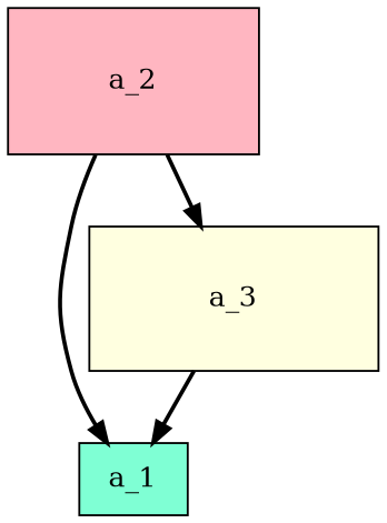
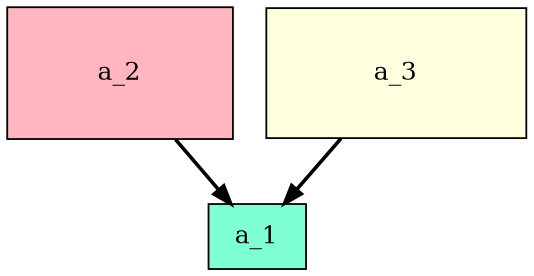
  digraph {
    node [shape=rectangle style=filled]
    edge [style=bold]
    a_1 [fillcolor=aquamarine margin=0]
    a_2 [fillcolor=lightpink margin="0.7,0.4"]
    a_3 [fillcolor=lightyellow height=1 width=2]
    a_2 -> a_1
-   a_2 -> a_3
    a_3 -> a_1
  }
